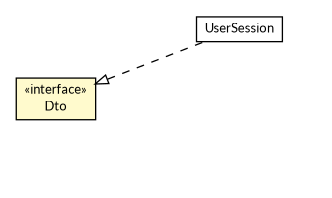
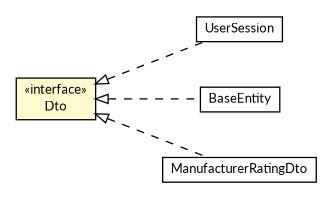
  digraph {
    fontname=Lato
    nodesep=0.25
    rankdir=LR
    ranksep=0.5
    node [fontcolor=black fontname=Lato fontsize=10.0 shape=plaintext]
    edge [arrowtail=empty dir=back fontname=Lato fontsize=10 headport=p labelfontname=Helvetica labelfontsize=10 style=dashed tailport=p]
    n1 [label=<<table title="com.gwtplatform.carstore.server.dao.domain.UserSession" border="0" cellborder="1" cellspacing="0" cellpadding="2" port="p" href="../../server/dao/domain/UserSession.html"> 		<tr><td><table border="0" cellspacing="0" cellpadding="1"> <tr><td align="center" balign="center"> UserSession </td></tr> 		</table></td></tr> 		</table>>]
+   n2 [label=<<table title="com.gwtplatform.carstore.shared.dto.BaseEntity" border="0" cellborder="1" cellspacing="0" cellpadding="2" port="p" href="./BaseEntity.html"> 		<tr><td><table border="0" cellspacing="0" cellpadding="1"> <tr><td align="center" balign="center"> BaseEntity </td></tr> 		</table></td></tr> 		</table>>]
+   n3 [label=<<table title="com.gwtplatform.carstore.shared.dto.ManufacturerRatingDto" border="0" cellborder="1" cellspacing="0" cellpadding="2" port="p" href="./ManufacturerRatingDto.html"> 		<tr><td><table border="0" cellspacing="0" cellpadding="1"> <tr><td align="center" balign="center"> ManufacturerRatingDto </td></tr> 		</table></td></tr> 		</table>>]
    n4 [label=<<table title="com.gwtplatform.carstore.shared.dto.Dto" border="0" cellborder="1" cellspacing="0" cellpadding="2" port="p" bgcolor="lemonChiffon" href="./Dto.html"> 		<tr><td><table border="0" cellspacing="0" cellpadding="1"> <tr><td align="center" balign="center"> &#171;interface&#187; </td></tr> <tr><td align="center" balign="center"> Dto </td></tr> 		</table></td></tr> 		</table>>]
    n4 -> n1
+   n4 -> n2
+   n4 -> n3
  }
